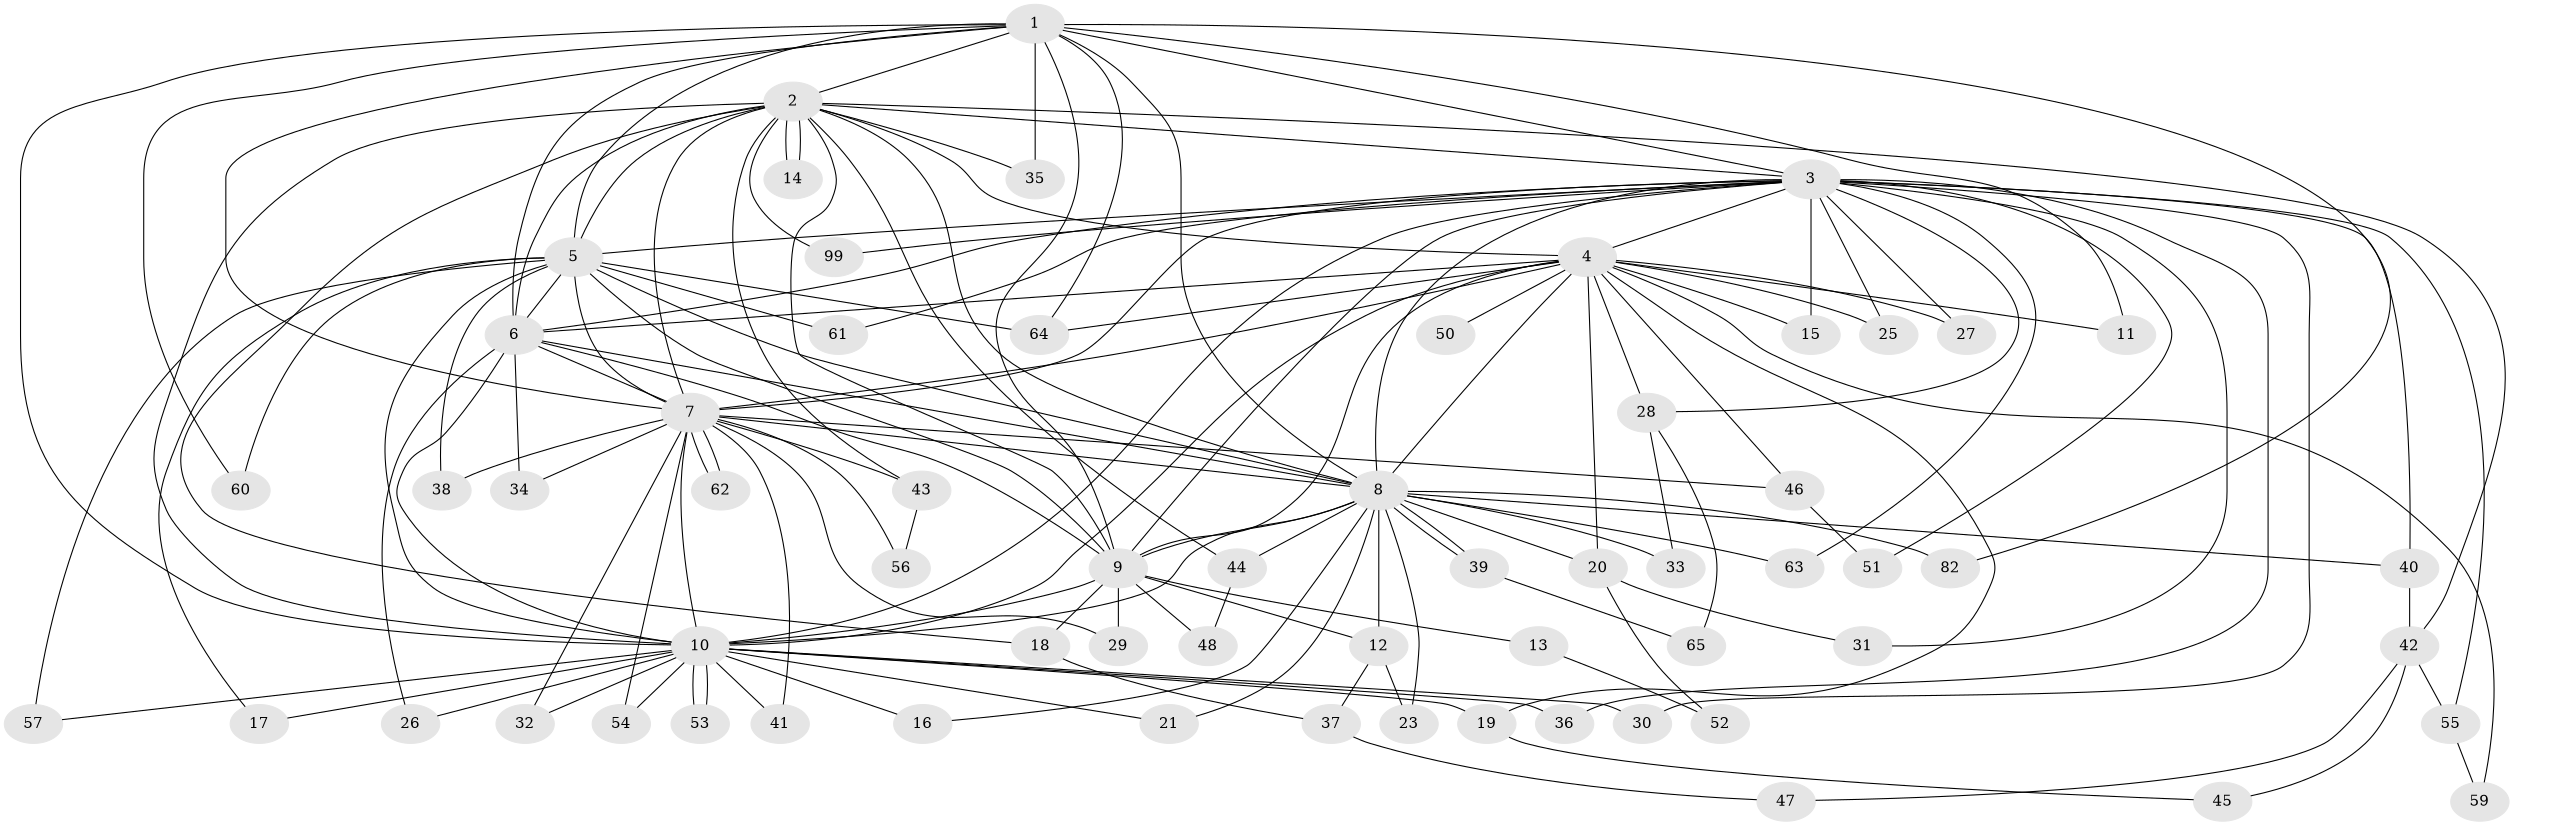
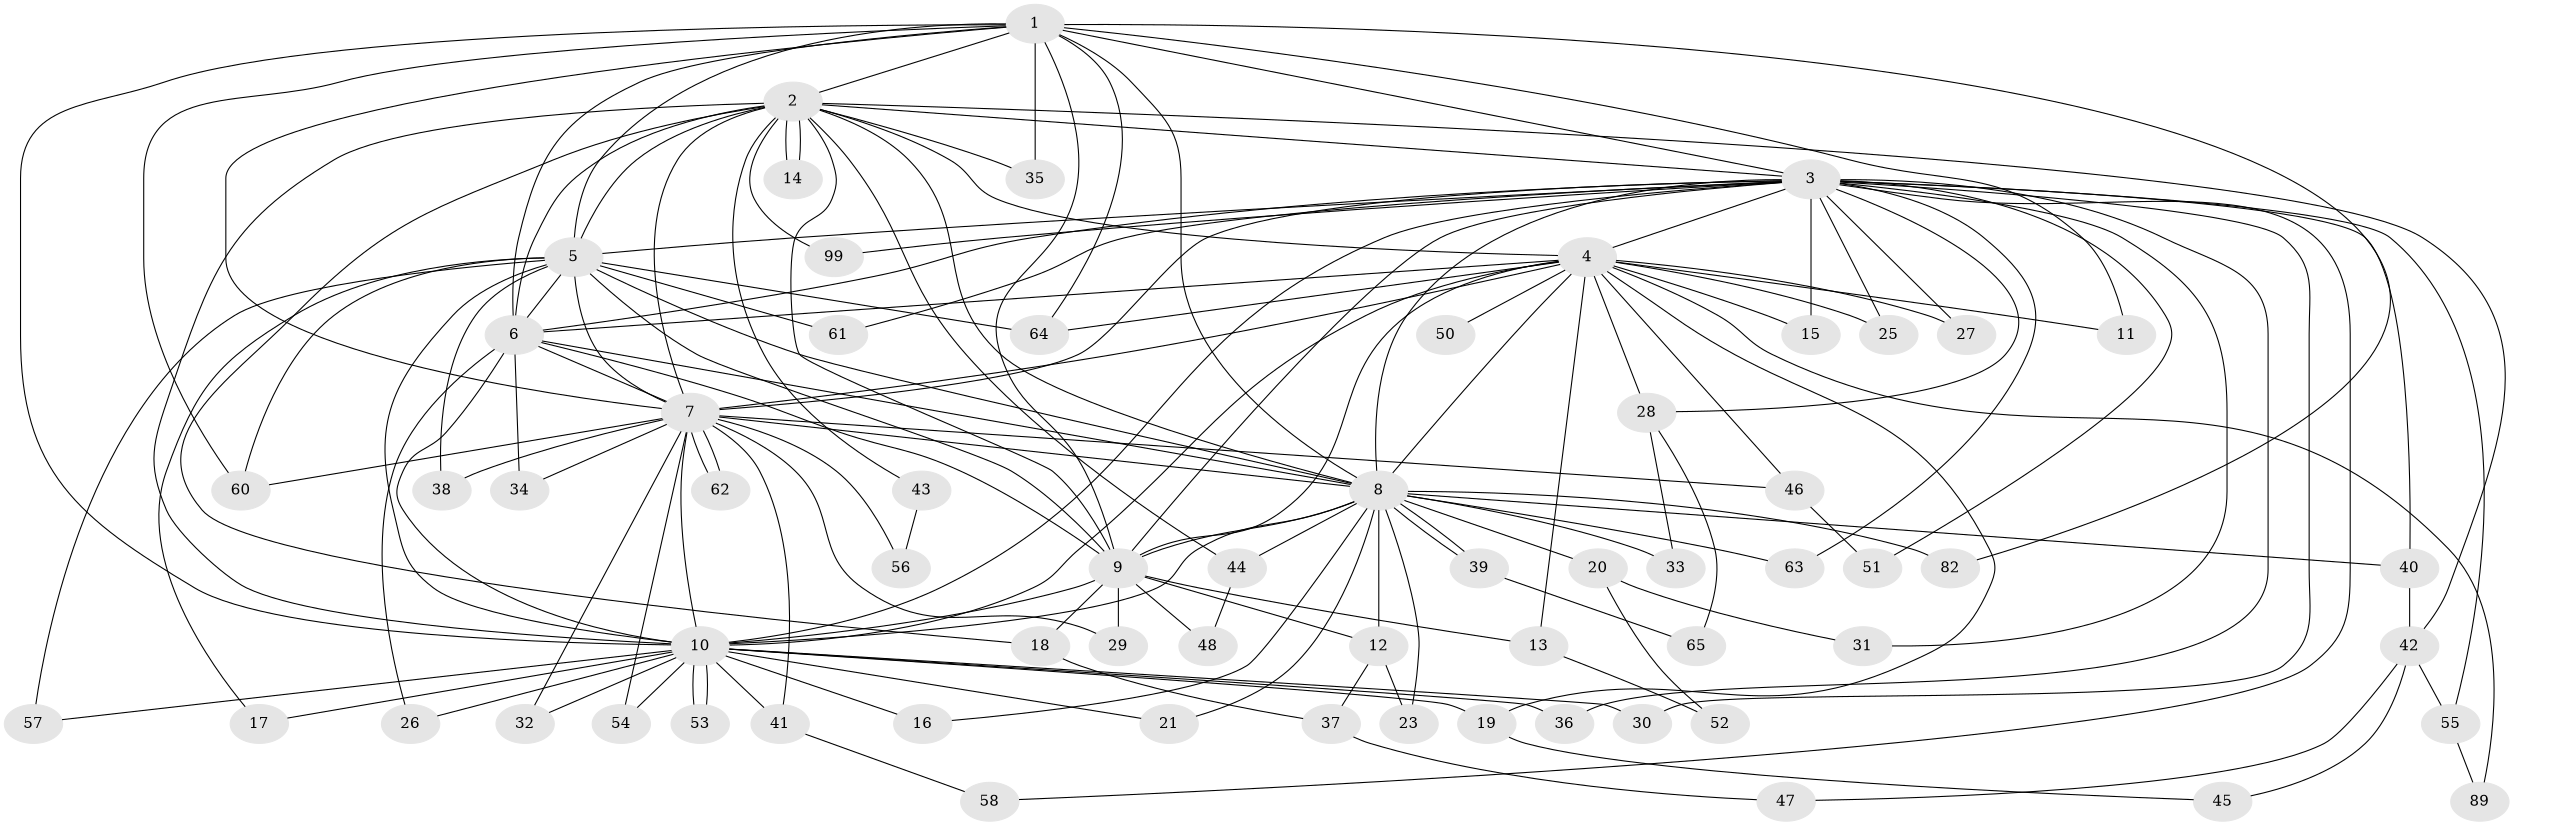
  graph {
    node [color=gray90 style=filled]
    1
    2
    3
    5
    6
    7
    8
    9
    10
    11
    n11 [label=82]
    35
    60
    64
    4
    14
    18
    42
    43
    44
    n21 [label=99]
    15
    25
    27
    28
    30
    31
    36
    40
    51
    55
+   58
    61
    63
    13
    19
    46
    50
-   59
+   59 [label=89]
    17
    38
    57
    26
    34
    29
    32
    41
    54
    56
    62
    20
    12
    16
    21
    23
    33
    39
    48
    53
    37
    45
    47
    65
    52
    1 -- 2
    1 -- 3
    1 -- 5
    1 -- 6
    1 -- 7
    1 -- 8
    1 -- 9
    1 -- 10
    1 -- 11
    1 -- n11
    1 -- 35
    1 -- 60
    1 -- 64
    2 -- 3
    2 -- 5
    2 -- 6
    2 -- 7
    2 -- 8
    2 -- 9
    2 -- 10
    2 -- 35
    2 -- 4
    2 -- 14
    2 -- 14
    2 -- 18
    2 -- 42
    2 -- 43
    2 -- 44
    2 -- n21
    3 -- 5
    3 -- 6
    3 -- 7
    3 -- 8
    3 -- 9
    3 -- 10
    3 -- 4
    3 -- n21
    3 -- 15
    3 -- 25
    3 -- 27
    3 -- 28
    3 -- 30
    3 -- 31
    3 -- 36
    3 -- 40
    3 -- 51
    3 -- 55
+   3 -- 58
    3 -- 61
    3 -- 63
    5 -- 6
    5 -- 7
    5 -- 8
    5 -- 9
    5 -- 10
    5 -- 60
    5 -- 64
    5 -- 61
    5 -- 17
    5 -- 38
    5 -- 57
    6 -- 7
    6 -- 8
    6 -- 9
    6 -- 10
    6 -- 26
    6 -- 34
    7 -- 8
    7 -- 10
-   7 -- 43
+   7 -- 60
    7 -- 46
    7 -- 38
    7 -- 34
    7 -- 29
    7 -- 32
    7 -- 41
    7 -- 54
    7 -- 56
    7 -- 62
    7 -- 62
    8 -- 9
    8 -- 10
    8 -- n11
    8 -- 44
    8 -- 40
    8 -- 63
    8 -- 20
    8 -- 12
    8 -- 16
    8 -- 21
    8 -- 23
    8 -- 33
    8 -- 39
    8 -- 39
    9 -- 10
    9 -- 18
    9 -- 13
    9 -- 29
    9 -- 12
    9 -- 48
    10 -- 30
    10 -- 36
    10 -- 19
    10 -- 17
    10 -- 57
    10 -- 26
    10 -- 32
    10 -- 41
    10 -- 54
    10 -- 16
    10 -- 21
    10 -- 53
    10 -- 53
    4 -- 6
    4 -- 7
    4 -- 8
    4 -- 9
    4 -- 10
    4 -- 11
    4 -- 64
    4 -- 15
    4 -- 25
    4 -- 27
    4 -- 28
-   4 -- 20
+   4 -- 13
    4 -- 19
    4 -- 46
    4 -- 50
    4 -- 59
    18 -- 37
    42 -- 55
    42 -- 45
    42 -- 47
    43 -- 56
    44 -- 48
    28 -- 33
    28 -- 65
    40 -- 42
    55 -- 59
    13 -- 52
    19 -- 45
    46 -- 51
+   41 -- 58
    20 -- 31
    20 -- 52
    12 -- 23
    12 -- 37
    39 -- 65
    37 -- 47
  }
